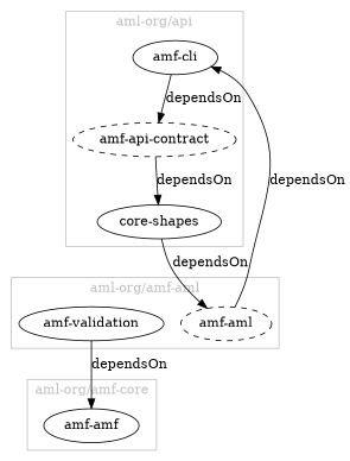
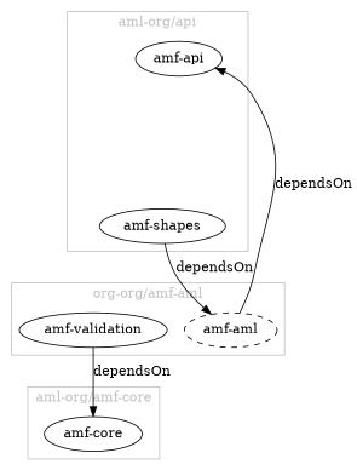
  digraph {
-   "amf-cli"
-   "amf-api-contract" [style=dashed]
-   "amf-shapes" [label="core-shapes"]
+   "amf-cli" [label="amf-api"]
+   "amf-shapes"
    "amf-aml" [style=dashed]
    "amf-validation"
-   "amf-core" [label="amf-amf"]
+   "amf-core"
    subgraph cluster_1 {
      color=gray
      fontcolor=gray
      label="aml-org/api"
      "amf-cli"
-     "amf-api-contract"
      "amf-shapes"
    }
    subgraph cluster_2 {
      color=gray
      fontcolor=gray
-     label="aml-org/amf-aml"
+     label="org-org/amf-aml"
      "amf-aml"
      "amf-validation"
    }
    subgraph cluster_3 {
      color=gray
      fontcolor=gray
      label="aml-org/amf-core"
      "amf-core"
    }
-   "amf-cli" -> "amf-api-contract" [label=dependsOn]
-   "amf-api-contract" -> "amf-shapes" [label=dependsOn]
    "amf-shapes" -> "amf-aml" [label=dependsOn]
    "amf-aml" -> "amf-cli" [label=dependsOn]
    "amf-validation" -> "amf-core" [label=dependsOn]
  }
